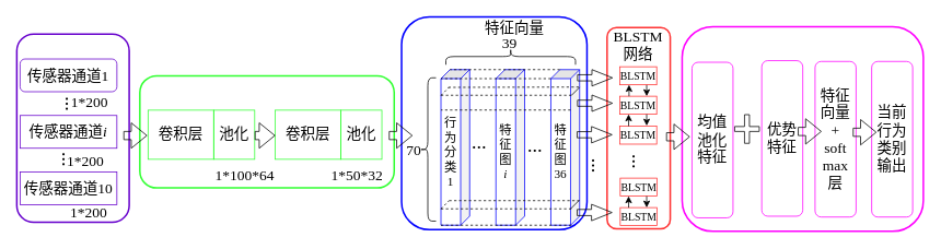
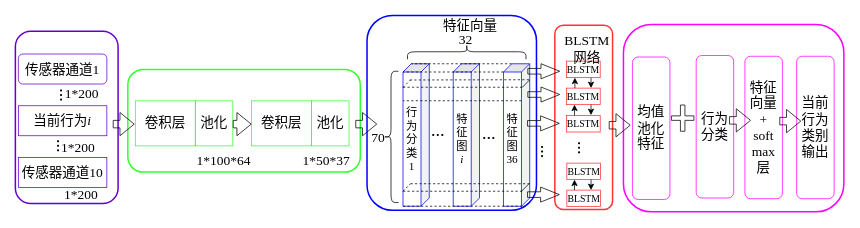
  <mxCell id="0" />
  <mxCell id="1" parent="0" />
  <mxCell id="2" value="" style="rounded=1;whiteSpace=wrap;html=1;strokeColor=#FF00FF;strokeWidth=2;fillColor=none;" vertex="1" parent="1"><mxGeometry x="831" y="32" width="294" height="250" as="geometry" /></mxCell>
  <mxCell id="3" value="" style="rounded=1;whiteSpace=wrap;html=1;fillColor=none;fontSize=18;fontFamily=Times New Roman;strokeColor=#FF3333;strokeWidth=2;" parent="1" vertex="1"><mxGeometry x="739.5" y="33" width="77" height="246" as="geometry" /></mxCell>
  <mxCell id="4" value="" style="rounded=1;whiteSpace=wrap;html=1;fillColor=none;fontFamily=Times New Roman;fontSize=18;strokeColor=#0000FF;strokeWidth=2;" parent="1" vertex="1"><mxGeometry x="489" y="20" width="226" height="260" as="geometry" /></mxCell>
  <mxCell id="5" value="" style="rounded=1;whiteSpace=wrap;html=1;fillColor=none;fontSize=18;fontFamily=Times New Roman;strokeColor=#33FF33;strokeWidth=2;" parent="1" vertex="1"><mxGeometry x="170" y="92" width="310" height="137" as="geometry" /></mxCell>
  <mxCell id="6" value="" style="rounded=1;whiteSpace=wrap;html=1;fillColor=none;fontFamily=Times New Roman;strokeColor=#6600CC;strokeWidth=2;" parent="1" vertex="1"><mxGeometry x="20" y="41" width="137" height="230" as="geometry" /></mxCell>
  <mxCell id="7" value="" style="endArrow=classic;html=1;exitX=0.25;exitY=0;exitDx=0;exitDy=0;entryX=0.25;entryY=1;entryDx=0;entryDy=0;" edge="1" parent="1"><mxGeometry width="50" height="50" relative="1" as="geometry"><mxPoint x="787.75" y="103" as="sourcePoint" /><mxPoint x="787.75" y="117" as="targetPoint" /></mxGeometry></mxCell>
  <mxCell id="8" value="BLSTM" style="rounded=0;whiteSpace=wrap;html=1;fillColor=none;fontFamily=Times New Roman;fontSize=13;strokeColor=#FF3333;" parent="1" vertex="1"><mxGeometry x="755" y="117" width="45" height="22" as="geometry" /></mxCell>
  <mxCell id="9" value="&lt;font style=&quot;font-size: 15px&quot;&gt;行为分类&lt;br&gt;1&lt;/font&gt;" style="shape=cube;whiteSpace=wrap;html=1;boundedLbl=1;backgroundOutline=1;darkOpacity=0.05;darkOpacity2=0.1;fillColor=none;direction=south;size=11;fontFamily=Times New Roman;strokeColor=#0000FF;strokeWidth=1;" parent="1" vertex="1"><mxGeometry x="537" y="84.5" width="35" height="190" as="geometry" /></mxCell>
  <mxCell id="10" value="&lt;font style=&quot;font-size: 15px&quot;&gt;特征图&lt;br&gt;&lt;i&gt;i&lt;/i&gt;&lt;/font&gt;" style="shape=cube;whiteSpace=wrap;html=1;boundedLbl=1;backgroundOutline=1;darkOpacity=0.05;darkOpacity2=0.1;fillColor=none;direction=south;size=11;fontStyle=0;fontFamily=Times New Roman;strokeColor=#0000FF;" parent="1" vertex="1"><mxGeometry x="604" y="84.5" width="35" height="190" as="geometry" /></mxCell>
  <mxCell id="11" value="&lt;font style=&quot;font-size: 15px&quot;&gt;特征图&lt;br&gt;36&lt;/font&gt;" style="shape=cube;whiteSpace=wrap;html=1;boundedLbl=1;backgroundOutline=1;darkOpacity=0.05;darkOpacity2=0.1;fillColor=none;direction=south;size=11;fontStyle=0;fontFamily=Times New Roman;strokeColor=#0000FF;" parent="1" vertex="1"><mxGeometry x="671" y="84.5" width="35" height="190" as="geometry" /></mxCell>
  <mxCell id="12" value="卷积层" style="rounded=0;whiteSpace=wrap;html=1;fillColor=none;fontSize=18;fontFamily=Times New Roman;strokeColor=#33FF33;" parent="1" vertex="1"><mxGeometry x="180" y="134" width="80" height="60" as="geometry" /></mxCell>
  <mxCell id="13" value="池化" style="rounded=0;whiteSpace=wrap;html=1;fillColor=none;fontSize=18;fontFamily=Times New Roman;strokeColor=#33FF33;" parent="1" vertex="1"><mxGeometry x="260" y="134" width="50" height="60" as="geometry" /></mxCell>
  <mxCell id="14" value="BLSTM" style="rounded=0;whiteSpace=wrap;html=1;fillColor=none;fontFamily=Times New Roman;fontSize=13;strokeColor=#FF3333;" parent="1" vertex="1"><mxGeometry x="755" y="81" width="45" height="22" as="geometry" /></mxCell>
  <mxCell id="15" value="卷积层" style="rounded=0;whiteSpace=wrap;html=1;fillColor=none;fontSize=18;fontFamily=Times New Roman;strokeColor=#33FF33;" parent="1" vertex="1"><mxGeometry x="335" y="134" width="80" height="60" as="geometry" /></mxCell>
  <mxCell id="16" value="池化" style="rounded=0;whiteSpace=wrap;html=1;fillColor=none;fontSize=18;fontFamily=Times New Roman;strokeColor=#33FF33;" parent="1" vertex="1"><mxGeometry x="415" y="134" width="50" height="60" as="geometry" /></mxCell>
  <mxCell id="17" value="1*100*64" style="text;html=1;strokeColor=none;fillColor=none;align=center;verticalAlign=middle;whiteSpace=wrap;rounded=0;fontSize=18;fontFamily=Times New Roman;" parent="1" vertex="1"><mxGeometry x="236" y="204" width="124" height="20" as="geometry" /></mxCell>
- <mxCell id="18" value="1*50*32" style="text;html=1;strokeColor=none;fillColor=none;align=center;verticalAlign=middle;whiteSpace=wrap;rounded=0;fontSize=18;fontFamily=Times New Roman;" parent="1" vertex="1"><mxGeometry x="372.5" y="204" width="124" height="20" as="geometry" /></mxCell>
+ <mxCell id="18" value="1*50*37" style="text;html=1;strokeColor=none;fillColor=none;align=center;verticalAlign=middle;whiteSpace=wrap;rounded=0;fontSize=18;fontFamily=Times New Roman;" parent="1" vertex="1"><mxGeometry x="372.5" y="204" width="124" height="20" as="geometry" /></mxCell>
  <mxCell id="19" value="" style="shape=curlyBracket;whiteSpace=wrap;html=1;rounded=1;fillColor=none;fontSize=18;fontFamily=Times New Roman;" parent="1" vertex="1"><mxGeometry x="511" y="94.5" width="20" height="175" as="geometry" /></mxCell>
  <mxCell id="20" value="70" style="text;html=1;resizable=0;points=[];autosize=1;align=left;verticalAlign=top;spacingTop=-4;fontSize=18;fontFamily=Times New Roman;" parent="1" vertex="1"><mxGeometry x="493" y="169.5" width="40" height="20" as="geometry" /></mxCell>
  <mxCell id="21" value="" style="shape=curlyBracket;whiteSpace=wrap;html=1;rounded=1;fillColor=none;fontSize=18;direction=south;fontFamily=Times New Roman;" parent="1" vertex="1"><mxGeometry x="543" y="58.5" width="158" height="20" as="geometry" /></mxCell>
- <mxCell id="22" value="39" style="text;html=1;resizable=0;points=[];autosize=1;align=left;verticalAlign=top;spacingTop=-4;fontSize=18;fontFamily=Times New Roman;" parent="1" vertex="1"><mxGeometry x="610" y="38.5" width="40" height="20" as="geometry" /></mxCell>
+ <mxCell id="22" value="32" style="text;html=1;resizable=0;points=[];autosize=1;align=left;verticalAlign=top;spacingTop=-4;fontSize=18;fontFamily=Times New Roman;" parent="1" vertex="1"><mxGeometry x="610" y="38.5" width="40" height="20" as="geometry" /></mxCell>
  <mxCell id="23" value="" style="endArrow=none;dashed=1;html=1;fontSize=18;entryX=0;entryY=0;entryDx=11;entryDy=35;entryPerimeter=0;exitX=0;exitY=0;exitDx=11;exitDy=35;exitPerimeter=0;fontFamily=Times New Roman;" parent="1" source="11" target="9" edge="1"><mxGeometry width="50" height="50" relative="1" as="geometry"><mxPoint x="294" y="83.5" as="sourcePoint" /><mxPoint x="536" y="89.5" as="targetPoint" /></mxGeometry></mxCell>
  <mxCell id="24" value="" style="endArrow=none;dashed=1;html=1;fontSize=18;entryX=0;entryY=0;entryDx=0;entryDy=24;entryPerimeter=0;exitX=0;exitY=0;exitDx=0;exitDy=24;exitPerimeter=0;fontFamily=Times New Roman;" parent="1" source="11" target="9" edge="1"><mxGeometry width="50" height="50" relative="1" as="geometry"><mxPoint x="416" y="99.5" as="sourcePoint" /><mxPoint x="466" y="49.5" as="targetPoint" /></mxGeometry></mxCell>
  <mxCell id="25" value="" style="endArrow=none;dashed=1;html=1;fontSize=18;entryX=0.149;entryY=1;entryDx=0;entryDy=0;entryPerimeter=0;exitX=0.149;exitY=0.286;exitDx=0;exitDy=0;exitPerimeter=0;fontFamily=Times New Roman;" parent="1" edge="1"><mxGeometry width="50" height="50" relative="1" as="geometry"><mxPoint x="695.99" y="115.81" as="sourcePoint" /><mxPoint x="537" y="115.81" as="targetPoint" /></mxGeometry></mxCell>
  <mxCell id="26" value="" style="endArrow=none;dashed=1;html=1;fontSize=18;entryX=0.112;entryY=0.009;entryDx=0;entryDy=0;entryPerimeter=0;exitX=0.114;exitY=0.743;exitDx=0;exitDy=0;exitPerimeter=0;fontFamily=Times New Roman;" parent="1" source="9" target="11" edge="1"><mxGeometry width="50" height="50" relative="1" as="geometry"><mxPoint x="436" y="119.5" as="sourcePoint" /><mxPoint x="486" y="69.5" as="targetPoint" /></mxGeometry></mxCell>
  <mxCell id="27" value="" style="endArrow=none;dashed=1;html=1;fontSize=18;fontFamily=Times New Roman;" parent="1" edge="1"><mxGeometry width="50" height="50" relative="1" as="geometry"><mxPoint x="537" y="254.5" as="sourcePoint" /><mxPoint x="696" y="254.5" as="targetPoint" /></mxGeometry></mxCell>
  <mxCell id="28" value="" style="endArrow=none;dashed=1;html=1;fontSize=18;fontFamily=Times New Roman;" parent="1" edge="1"><mxGeometry width="50" height="50" relative="1" as="geometry"><mxPoint x="537" y="274.5" as="sourcePoint" /><mxPoint x="696" y="274.5" as="targetPoint" /></mxGeometry></mxCell>
  <mxCell id="29" value="" style="endArrow=none;dashed=1;html=1;fontSize=18;fontFamily=Times New Roman;" parent="1" edge="1"><mxGeometry width="50" height="50" relative="1" as="geometry"><mxPoint x="547" y="244.5" as="sourcePoint" /><mxPoint x="706" y="244.5" as="targetPoint" /></mxGeometry></mxCell>
  <mxCell id="30" value="" style="endArrow=none;html=1;fontSize=18;fontFamily=Times New Roman;" parent="1" edge="1"><mxGeometry width="50" height="50" relative="1" as="geometry"><mxPoint x="696" y="116" as="sourcePoint" /><mxPoint x="706" y="106" as="targetPoint" /></mxGeometry></mxCell>
  <mxCell id="31" value="" style="endArrow=none;dashed=1;html=1;fontSize=18;fontFamily=Times New Roman;" parent="1" edge="1"><mxGeometry width="50" height="50" relative="1" as="geometry"><mxPoint x="537" y="116" as="sourcePoint" /><mxPoint x="547" y="106" as="targetPoint" /></mxGeometry></mxCell>
  <mxCell id="32" value="" style="endArrow=none;dashed=1;html=1;fontSize=18;fontFamily=Times New Roman;" parent="1" edge="1"><mxGeometry width="50" height="50" relative="1" as="geometry"><mxPoint x="537" y="254.5" as="sourcePoint" /><mxPoint x="547" y="244.5" as="targetPoint" /></mxGeometry></mxCell>
  <mxCell id="33" value="" style="endArrow=none;html=1;fontSize=18;fontFamily=Times New Roman;" parent="1" edge="1"><mxGeometry width="50" height="50" relative="1" as="geometry"><mxPoint x="695" y="254.5" as="sourcePoint" /><mxPoint x="705" y="244.5" as="targetPoint" /></mxGeometry></mxCell>
  <mxCell id="34" value="均值池化特征" style="rounded=1;whiteSpace=wrap;html=1;fillColor=none;fontSize=18;fontFamily=Times New Roman;strokeColor=#FF00FF;strokeWidth=1;" parent="1" vertex="1"><mxGeometry x="843" y="75.5" width="50" height="190" as="geometry" /></mxCell>
  <mxCell id="35" value="" style="shape=cross;whiteSpace=wrap;html=1;fillColor=none;fontSize=18;fontFamily=Times New Roman;" parent="1" vertex="1"><mxGeometry x="895" y="139.5" width="30" height="35" as="geometry" /></mxCell>
- <mxCell id="36" value="优势特征" style="rounded=1;whiteSpace=wrap;html=1;fillColor=none;fontSize=18;fontFamily=Times New Roman;strokeColor=#FF00FF;" parent="1" vertex="1"><mxGeometry x="928" y="73.5" width="50" height="190" as="geometry" /></mxCell>
+ <mxCell id="36" value="行为分类" style="rounded=1;whiteSpace=wrap;html=1;fillColor=none;fontSize=18;fontFamily=Times New Roman;strokeColor=#FF00FF;" parent="1" vertex="1"><mxGeometry x="928" y="73.5" width="50" height="190" as="geometry" /></mxCell>
  <mxCell id="37" value="特征向量&lt;br&gt;+&lt;br&gt;soft&lt;br&gt;max&lt;br&gt;层" style="rounded=1;whiteSpace=wrap;html=1;fillColor=none;fontSize=18;fontFamily=Times New Roman;strokeColor=#FF00FF;" parent="1" vertex="1"><mxGeometry x="993" y="74.5" width="50" height="190" as="geometry" /></mxCell>
  <mxCell id="38" value="当前行为&lt;br&gt;类别输出" style="rounded=1;whiteSpace=wrap;html=1;fillColor=none;fontSize=18;fontFamily=Times New Roman;strokeColor=#FF00FF;" parent="1" vertex="1"><mxGeometry x="1062" y="74.5" width="50" height="190" as="geometry" /></mxCell>
  <mxCell id="39" value="" style="shape=flexArrow;endArrow=classic;html=1;fontFamily=Times New Roman;" parent="1" edge="1"><mxGeometry width="50" height="50" relative="1" as="geometry"><mxPoint x="972" y="160" as="sourcePoint" /><mxPoint x="1001" y="160" as="targetPoint" /></mxGeometry></mxCell>
- <mxCell id="40" value="BLSTM网络" style="text;html=1;strokeColor=none;fillColor=none;align=center;verticalAlign=middle;whiteSpace=wrap;rounded=0;fontSize=18;fontFamily=Times New Roman;" parent="1" vertex="1"><mxGeometry x="747.5" y="45" width="59" height="20" as="geometry" /></mxCell>
+ <mxCell id="40" value="BLSTM网络" style="text;html=1;strokeColor=none;fillColor=none;align=center;verticalAlign=middle;whiteSpace=wrap;rounded=0;fontSize=18;fontFamily=Times New Roman;" parent="1" vertex="1"><mxGeometry x="752.5" y="55" width="59" height="20" as="geometry" /></mxCell>
  <mxCell id="41" value="" style="endArrow=none;dashed=1;html=1;fontSize=18;entryX=0.149;entryY=1;entryDx=0;entryDy=0;entryPerimeter=0;exitX=0.149;exitY=0.286;exitDx=0;exitDy=0;exitPerimeter=0;fontFamily=Times New Roman;" parent="1" edge="1"><mxGeometry width="50" height="50" relative="1" as="geometry"><mxPoint x="695" y="133.81" as="sourcePoint" /><mxPoint x="537" y="133.81" as="targetPoint" /></mxGeometry></mxCell>
  <mxCell id="42" value="传感器通道1" style="whiteSpace=wrap;html=1;fillColor=none;fontSize=18;fontFamily=Times New Roman;strokeColor=#6600CC;rounded=1;" parent="1" vertex="1"><mxGeometry x="24" y="71.5" width="118" height="40" as="geometry" /></mxCell>
- <mxCell id="43" value="传感器通道&lt;i&gt;i&lt;/i&gt;" style="rounded=0;whiteSpace=wrap;html=1;fillColor=none;fontSize=18;fontFamily=Times New Roman;strokeColor=#6600CC;" parent="1" vertex="1"><mxGeometry x="24" y="140.5" width="118" height="40" as="geometry" /></mxCell>
+ <mxCell id="43" value="当前行为&lt;i&gt;i&lt;/i&gt;" style="rounded=0;whiteSpace=wrap;html=1;fillColor=none;fontSize=18;fontFamily=Times New Roman;strokeColor=#6600CC;" parent="1" vertex="1"><mxGeometry x="24" y="140.5" width="118" height="40" as="geometry" /></mxCell>
  <mxCell id="44" value="传感器通道10" style="rounded=0;whiteSpace=wrap;html=1;fillColor=none;fontSize=18;fontFamily=Times New Roman;strokeColor=#6600CC;" parent="1" vertex="1"><mxGeometry x="24" y="209.5" width="118" height="40" as="geometry" /></mxCell>
  <mxCell id="45" value="&lt;b&gt;…&lt;/b&gt;" style="text;html=1;strokeColor=none;fillColor=none;align=center;verticalAlign=middle;whiteSpace=wrap;rounded=0;fontFamily=Times New Roman;fontSize=18;direction=west;" parent="1" vertex="1"><mxGeometry x="632" y="169.5" width="40" height="20" as="geometry" /></mxCell>
  <mxCell id="46" value="&lt;b&gt;…&lt;/b&gt;" style="text;html=1;strokeColor=none;fillColor=none;align=center;verticalAlign=middle;whiteSpace=wrap;rounded=0;fontFamily=Times New Roman;fontSize=18;direction=west;rotation=90;strokeWidth=7;" parent="1" vertex="1"><mxGeometry x="65.5" y="116" width="40" height="20" as="geometry" /></mxCell>
  <mxCell id="47" value="&lt;b&gt;…&lt;/b&gt;" style="text;html=1;strokeColor=none;fillColor=none;align=center;verticalAlign=middle;whiteSpace=wrap;rounded=0;fontFamily=Times New Roman;fontSize=18;direction=west;rotation=90;" parent="1" vertex="1"><mxGeometry x="63" y="184.5" width="40" height="20" as="geometry" /></mxCell>
  <mxCell id="48" value="&lt;b&gt;…&lt;/b&gt;" style="text;html=1;strokeColor=none;fillColor=none;align=center;verticalAlign=middle;whiteSpace=wrap;rounded=0;fontFamily=Times New Roman;fontSize=18;direction=west;" parent="1" vertex="1"><mxGeometry x="563.5" y="165.5" width="40" height="20" as="geometry" /></mxCell>
  <mxCell id="49" value="&lt;b&gt;&lt;font style=&quot;font-size: 18px&quot;&gt;…&lt;/font&gt;&lt;/b&gt;" style="text;html=1;strokeColor=none;fillColor=none;align=center;verticalAlign=middle;whiteSpace=wrap;rounded=0;fontFamily=Times New Roman;fontSize=13;direction=west;rotation=90;" parent="1" vertex="1"><mxGeometry x="769.5" y="190" width="17" height="13" as="geometry" /></mxCell>
  <mxCell id="50" value="特征向量" style="text;html=1;strokeColor=none;fillColor=none;align=center;verticalAlign=middle;whiteSpace=wrap;rounded=0;fontFamily=Times New Roman;fontSize=18;" parent="1" vertex="1"><mxGeometry x="582" y="23.5" width="90" height="20" as="geometry" /></mxCell>
  <mxCell id="51" value="" style="shape=flexArrow;endArrow=classic;html=1;fontFamily=Times New Roman;fontSize=18;width=7.5;endSize=7.986;endWidth=11.528;" parent="1" edge="1"><mxGeometry width="50" height="50" relative="1" as="geometry"><mxPoint x="703" y="94.5" as="sourcePoint" /><mxPoint x="746.5" y="94.5" as="targetPoint" /></mxGeometry></mxCell>
  <mxCell id="52" value="" style="shape=flexArrow;endArrow=classic;html=1;fontFamily=Times New Roman;fontSize=18;width=7.5;endSize=7.986;endWidth=11.528;" parent="1" edge="1"><mxGeometry width="50" height="50" relative="1" as="geometry"><mxPoint x="703" y="125.5" as="sourcePoint" /><mxPoint x="746.5" y="125.5" as="targetPoint" /></mxGeometry></mxCell>
  <mxCell id="53" value="BLSTM" style="rounded=0;whiteSpace=wrap;html=1;fillColor=none;fontFamily=Times New Roman;fontSize=13;strokeColor=#FF3333;" parent="1" vertex="1"><mxGeometry x="755.5" y="217" width="45" height="22" as="geometry" /></mxCell>
  <mxCell id="54" value="BLSTM" style="rounded=0;whiteSpace=wrap;html=1;fillColor=none;fontFamily=Times New Roman;fontSize=13;strokeColor=#FF3333;" parent="1" vertex="1"><mxGeometry x="755.5" y="253" width="45" height="22" as="geometry" /></mxCell>
  <mxCell id="55" value="" style="shape=flexArrow;endArrow=classic;html=1;fontFamily=Times New Roman;fontSize=18;width=7.5;endSize=7.986;endWidth=11.528;" parent="1" edge="1"><mxGeometry width="50" height="50" relative="1" as="geometry"><mxPoint x="702.5" y="259" as="sourcePoint" /><mxPoint x="746" y="259" as="targetPoint" /></mxGeometry></mxCell>
  <mxCell id="56" value="BLSTM" style="rounded=0;whiteSpace=wrap;html=1;fillColor=none;fontFamily=Times New Roman;fontSize=13;strokeColor=#FF3333;" parent="1" vertex="1"><mxGeometry x="755" y="153.5" width="45" height="22" as="geometry" /></mxCell>
  <mxCell id="57" value="" style="shape=flexArrow;endArrow=classic;html=1;fontFamily=Times New Roman;fontSize=18;width=7.5;endSize=7.986;endWidth=11.528;" parent="1" edge="1"><mxGeometry width="50" height="50" relative="1" as="geometry"><mxPoint x="702.5" y="164" as="sourcePoint" /><mxPoint x="746" y="164" as="targetPoint" /></mxGeometry></mxCell>
  <mxCell id="58" value="1*200" style="text;html=1;strokeColor=none;fillColor=none;align=center;verticalAlign=middle;whiteSpace=wrap;rounded=0;fontFamily=Times New Roman;fontSize=18;" parent="1" vertex="1"><mxGeometry x="89" y="114.5" width="40" height="20" as="geometry" /></mxCell>
  <mxCell id="59" value="1*200" style="text;html=1;strokeColor=none;fillColor=none;align=center;verticalAlign=middle;whiteSpace=wrap;rounded=0;fontFamily=Times New Roman;fontSize=18;" parent="1" vertex="1"><mxGeometry x="84" y="186.5" width="40" height="20" as="geometry" /></mxCell>
  <mxCell id="60" value="1*200" style="text;html=1;strokeColor=none;fillColor=none;align=center;verticalAlign=middle;whiteSpace=wrap;rounded=0;fontFamily=Times New Roman;fontSize=18;" parent="1" vertex="1"><mxGeometry x="88" y="248.5" width="40" height="20" as="geometry" /></mxCell>
  <mxCell id="61" value="" style="shape=flexArrow;endArrow=classic;html=1;fontFamily=Times New Roman;" parent="1" edge="1"><mxGeometry width="50" height="50" relative="1" as="geometry"><mxPoint x="811.5" y="166.5" as="sourcePoint" /><mxPoint x="840.5" y="166.5" as="targetPoint" /></mxGeometry></mxCell>
  <mxCell id="62" value="" style="shape=flexArrow;endArrow=classic;html=1;fontFamily=Times New Roman;" parent="1" edge="1"><mxGeometry width="50" height="50" relative="1" as="geometry"><mxPoint x="473.5" y="165" as="sourcePoint" /><mxPoint x="502.5" y="165" as="targetPoint" /></mxGeometry></mxCell>
  <mxCell id="63" value="" style="shape=flexArrow;endArrow=classic;html=1;fontFamily=Times New Roman;" parent="1" edge="1"><mxGeometry width="50" height="50" relative="1" as="geometry"><mxPoint x="150" y="165" as="sourcePoint" /><mxPoint x="179" y="165" as="targetPoint" /></mxGeometry></mxCell>
  <mxCell id="64" value="" style="shape=flexArrow;endArrow=classic;html=1;fontFamily=Times New Roman;" parent="1" edge="1"><mxGeometry width="50" height="50" relative="1" as="geometry"><mxPoint x="310" y="165" as="sourcePoint" /><mxPoint x="335" y="165" as="targetPoint" /></mxGeometry></mxCell>
  <mxCell id="65" value="&lt;b&gt;…&lt;/b&gt;" style="text;html=1;strokeColor=none;fillColor=none;align=center;verticalAlign=middle;whiteSpace=wrap;rounded=0;fontFamily=Times New Roman;fontSize=18;direction=west;rotation=90;" parent="1" vertex="1"><mxGeometry x="707.5" y="196.5" width="40" height="10" as="geometry" /></mxCell>
  <mxCell id="66" value="" style="endArrow=classic;html=1;exitX=0.25;exitY=0;exitDx=0;exitDy=0;entryX=0.25;entryY=1;entryDx=0;entryDy=0;" edge="1" parent="1" source="8" target="14"><mxGeometry width="50" height="50" relative="1" as="geometry"><mxPoint x="654" y="149" as="sourcePoint" /><mxPoint x="704" y="99" as="targetPoint" /></mxGeometry></mxCell>
  <mxCell id="67" value="" style="endArrow=classic;html=1;exitX=0.25;exitY=0;exitDx=0;exitDy=0;entryX=0.25;entryY=1;entryDx=0;entryDy=0;" edge="1" parent="1"><mxGeometry width="50" height="50" relative="1" as="geometry"><mxPoint x="765.75" y="153.5" as="sourcePoint" /><mxPoint x="765.75" y="139" as="targetPoint" /></mxGeometry></mxCell>
  <mxCell id="68" value="" style="endArrow=classic;html=1;exitX=0.25;exitY=0;exitDx=0;exitDy=0;entryX=0.25;entryY=1;entryDx=0;entryDy=0;" edge="1" parent="1"><mxGeometry width="50" height="50" relative="1" as="geometry"><mxPoint x="765.75" y="253" as="sourcePoint" /><mxPoint x="765.75" y="239" as="targetPoint" /></mxGeometry></mxCell>
  <mxCell id="69" value="" style="endArrow=classic;html=1;exitX=0.25;exitY=0;exitDx=0;exitDy=0;entryX=0.25;entryY=1;entryDx=0;entryDy=0;" edge="1" parent="1"><mxGeometry width="50" height="50" relative="1" as="geometry"><mxPoint x="787.75" y="139" as="sourcePoint" /><mxPoint x="787.75" y="153" as="targetPoint" /></mxGeometry></mxCell>
  <mxCell id="70" value="" style="endArrow=classic;html=1;exitX=0.25;exitY=0;exitDx=0;exitDy=0;entryX=0.25;entryY=1;entryDx=0;entryDy=0;" edge="1" parent="1"><mxGeometry width="50" height="50" relative="1" as="geometry"><mxPoint x="787.75" y="239" as="sourcePoint" /><mxPoint x="787.75" y="253" as="targetPoint" /></mxGeometry></mxCell>
  <mxCell id="71" value="" style="shape=flexArrow;endArrow=classic;html=1;fontFamily=Times New Roman;" edge="1" parent="1"><mxGeometry width="50" height="50" relative="1" as="geometry"><mxPoint x="1039" y="161" as="sourcePoint" /><mxPoint x="1068" y="161" as="targetPoint" /></mxGeometry></mxCell>
